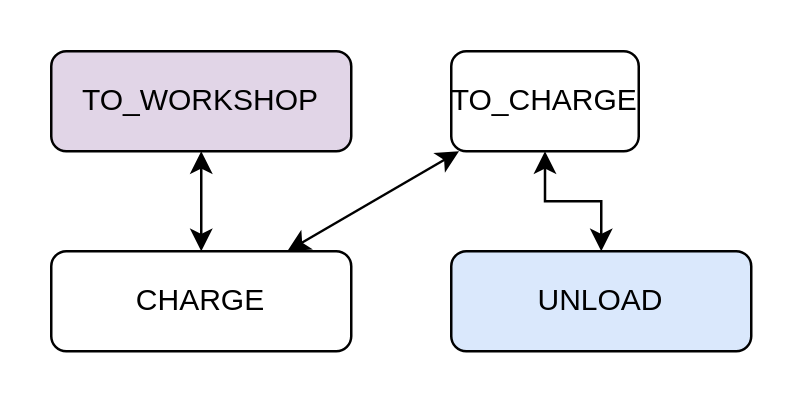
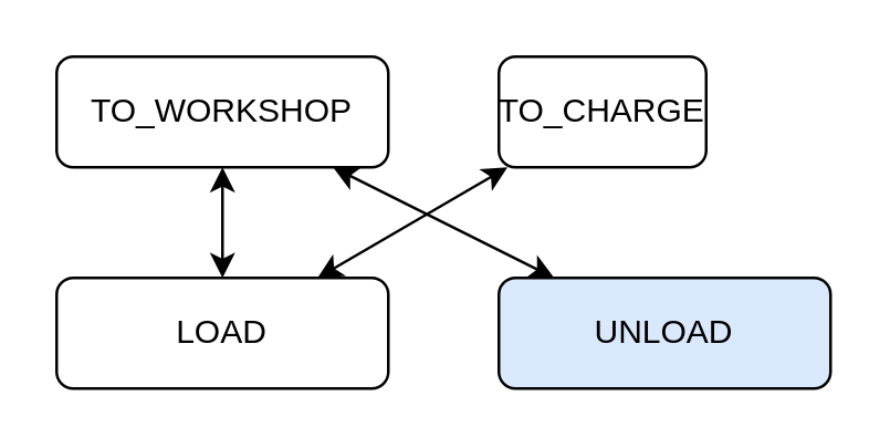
  <mxCell id="0" />
  <mxCell id="1" parent="0" />
- <mxCell id="2" value="TO_WORKSHOP" style="rounded=1;whiteSpace=wrap;html=1;fillColor=#e1d5e7;" vertex="1" parent="1"><mxGeometry width="120" height="40" as="geometry" x="20" y="20" /></mxCell>
+ <mxCell id="2" value="TO_WORKSHOP" style="rounded=1;whiteSpace=wrap;html=1;" vertex="1" parent="1"><mxGeometry width="120" height="40" as="geometry" x="20" y="20" /></mxCell>
  <mxCell id="3" style="rounded=0;orthogonalLoop=1;jettySize=auto;html=1;startArrow=classic;startFill=1;" edge="1" parent="1" source="4" target="6"><mxGeometry relative="1" as="geometry" /></mxCell>
  <mxCell id="4" value="TO_CHARGE" style="rounded=1;whiteSpace=wrap;html=1;" vertex="1" parent="1"><mxGeometry x="180" y="20" width="75" height="40" as="geometry" /></mxCell>
  <mxCell id="5" style="edgeStyle=orthogonalEdgeStyle;rounded=0;orthogonalLoop=1;jettySize=auto;html=1;startArrow=classic;startFill=1;" edge="1" parent="1" source="6" target="2"><mxGeometry relative="1" as="geometry" /></mxCell>
- <mxCell id="6" value="CHARGE" style="rounded=1;whiteSpace=wrap;html=1;" vertex="1" parent="1"><mxGeometry y="100" width="120" height="40" as="geometry" x="20" /></mxCell>
- <mxCell id="8" style="edgeStyle=orthogonalEdgeStyle;rounded=0;orthogonalLoop=1;jettySize=auto;html=1;startArrow=classic;startFill=1;" edge="1" parent="1" source="9" target="4"><mxGeometry relative="1" as="geometry" /></mxCell>
+ <mxCell id="6" value="LOAD" style="rounded=1;whiteSpace=wrap;html=1;" vertex="1" parent="1"><mxGeometry y="100" width="120" height="40" as="geometry" x="20" /></mxCell>
+ <mxCell id="7" style="rounded=0;orthogonalLoop=1;jettySize=auto;html=1;startArrow=classic;startFill=1;" edge="1" parent="1" source="9" target="2"><mxGeometry relative="1" as="geometry" /></mxCell>
  <mxCell id="9" value="UNLOAD" style="rounded=1;whiteSpace=wrap;html=1;fillColor=#dae8fc;" vertex="1" parent="1"><mxGeometry x="180" y="100" width="120" height="40" as="geometry" /></mxCell>
